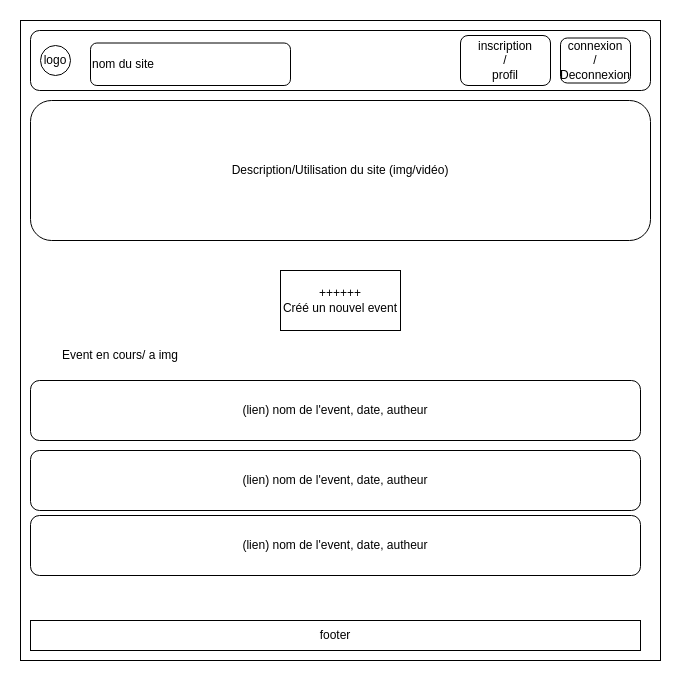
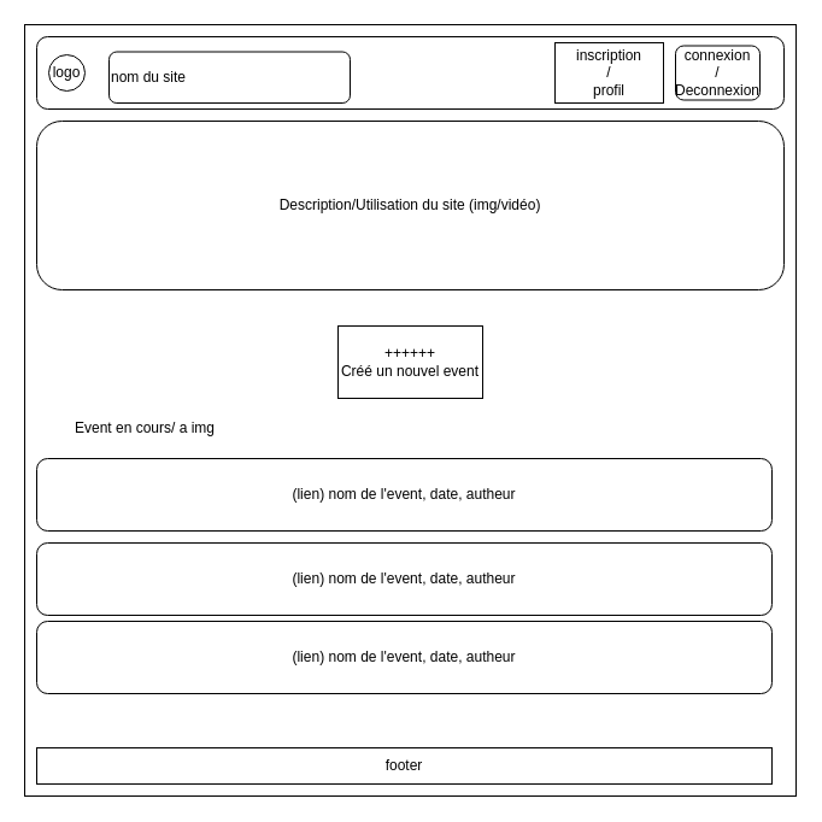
  <mxCell id="0" />
  <mxCell id="1" parent="0" />
  <mxCell id="2" value="" style="whiteSpace=wrap;html=1;aspect=fixed;" parent="1" vertex="1"><mxGeometry x="20" y="20" width="640" height="640" as="geometry" /></mxCell>
  <mxCell id="3" value="" style="rounded=1;whiteSpace=wrap;html=1;align=left;" parent="1" vertex="1"><mxGeometry x="30" y="30" width="620" height="60" as="geometry" /></mxCell>
  <mxCell id="4" value="logo" style="ellipse;whiteSpace=wrap;html=1;aspect=fixed;" parent="1" vertex="1"><mxGeometry x="40" y="45" width="30" height="30" as="geometry" /></mxCell>
  <mxCell id="5" value="Description/Utilisation du site (img/vidéo)" style="rounded=1;whiteSpace=wrap;html=1;" parent="1" vertex="1"><mxGeometry x="30" y="100" width="620" height="140" as="geometry" /></mxCell>
  <mxCell id="6" value="++++++&lt;br&gt;Créé un nouvel event" style="rounded=0;whiteSpace=wrap;html=1;" parent="1" vertex="1"><mxGeometry x="280" y="270" width="120" height="60" as="geometry" /></mxCell>
  <mxCell id="7" value="(lien) nom de l'event, date, autheur" style="rounded=1;whiteSpace=wrap;html=1;" parent="1" vertex="1"><mxGeometry x="30" y="380" width="610" height="60" as="geometry" /></mxCell>
  <mxCell id="8" value="Event en cours/ a img" style="text;html=1;strokeColor=none;fillColor=none;align=center;verticalAlign=middle;whiteSpace=wrap;rounded=0;" parent="1" vertex="1"><mxGeometry x="40" y="340" width="160" height="30" as="geometry" /></mxCell>
  <mxCell id="9" value="footer" style="rounded=0;whiteSpace=wrap;html=1;" parent="1" vertex="1"><mxGeometry x="30" y="620" width="610" height="30" as="geometry" /></mxCell>
  <mxCell id="10" value="connexion&lt;br&gt;/&lt;br&gt;Deconnexion" style="rounded=1;whiteSpace=wrap;html=1;" vertex="1" parent="1"><mxGeometry x="560" y="37.5" width="70" height="45" as="geometry" /></mxCell>
- <mxCell id="11" value="inscription&lt;br&gt;/&lt;br&gt;profil" style="rounded=1;whiteSpace=wrap;html=1;" vertex="1" parent="1"><mxGeometry x="460" y="35" width="90" height="50" as="geometry" /></mxCell>
+ <mxCell id="11" value="inscription&lt;br&gt;/&lt;br&gt;profil" style="whiteSpace=wrap;html=1;rounded=0;" vertex="1" parent="1"><mxGeometry x="460" y="35" width="90" height="50" as="geometry" /></mxCell>
  <mxCell id="12" value="nom du site" style="rounded=1;whiteSpace=wrap;html=1;align=left;" vertex="1" parent="1"><mxGeometry x="90" y="42.5" width="200" height="42.5" as="geometry" /></mxCell>
  <mxCell id="13" value="(lien) nom de l'event, date, autheur" style="rounded=1;whiteSpace=wrap;html=1;" vertex="1" parent="1"><mxGeometry x="30" y="515" width="610" height="60" as="geometry" /></mxCell>
  <mxCell id="14" value="(lien) nom de l'event, date, autheur" style="rounded=1;whiteSpace=wrap;html=1;" vertex="1" parent="1"><mxGeometry x="30" y="450" width="610" height="60" as="geometry" /></mxCell>
